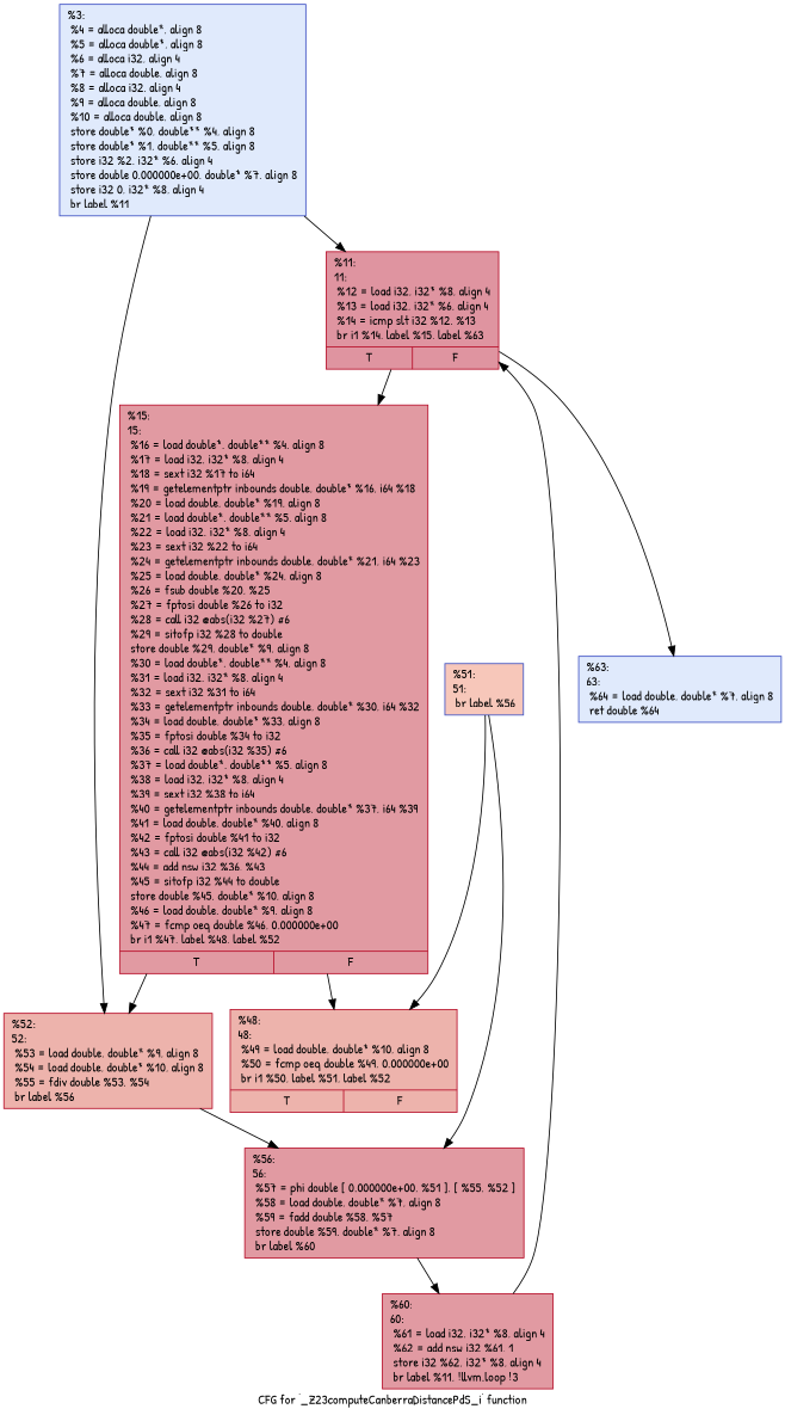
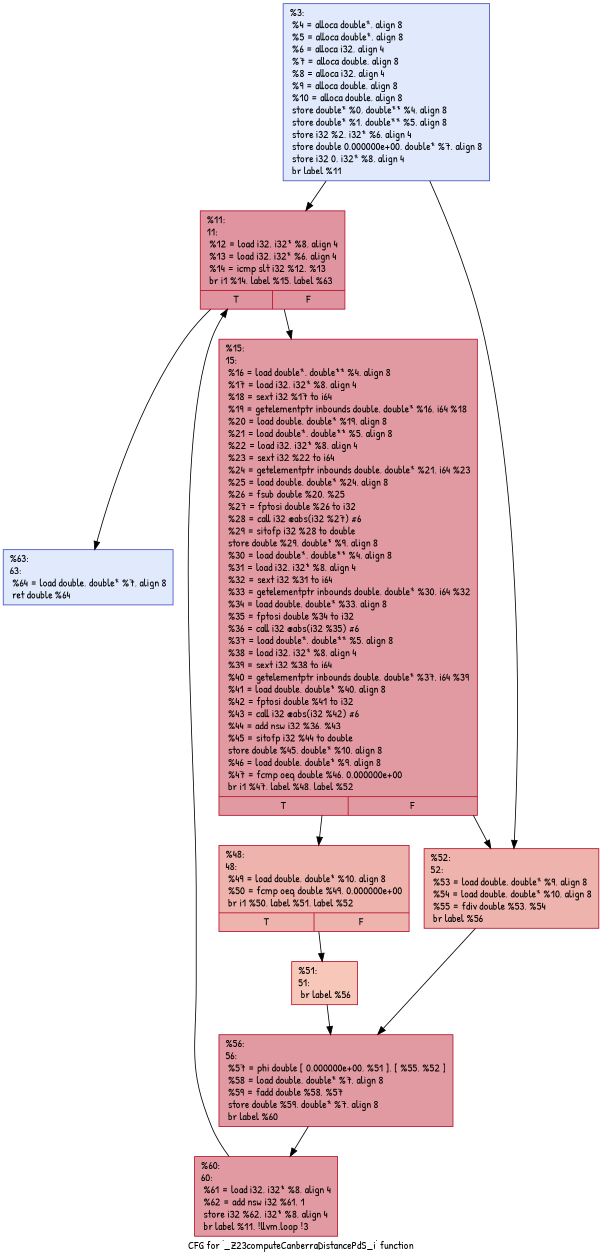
  digraph {
    fontname="Patrick Hand"
    label="CFG for '_Z23computeCanberraDistancePdS_i' function"
    node [color="#b70d28ff" fillcolor="#bb1b2c70" fontname="Patrick Hand" shape=record style=filled]
    edge [fontname="Patrick Hand"]
    n1 [color="#3d50c3ff" fillcolor="#b9d0f970" label="{%3:\l  %4 = alloca double*, align 8\l  %5 = alloca double*, align 8\l  %6 = alloca i32, align 4\l  %7 = alloca double, align 8\l  %8 = alloca i32, align 4\l  %9 = alloca double, align 8\l  %10 = alloca double, align 8\l  store double* %0, double** %4, align 8\l  store double* %1, double** %5, align 8\l  store i32 %2, i32* %6, align 4\l  store double 0.000000e+00, double* %7, align 8\l  store i32 0, i32* %8, align 4\l  br label %11\l}"]
    n2 [fillcolor="#b70d2870" label="{%11:\l11:                                               \l  %12 = load i32, i32* %8, align 4\l  %13 = load i32, i32* %6, align 4\l  %14 = icmp slt i32 %12, %13\l  br i1 %14, label %15, label %63\l|{<s0>T|<s1>F}}"]
    n3 [fillcolor="#d6524470" label="{%52:\l52:                                               \l  %53 = load double, double* %9, align 8\l  %54 = load double, double* %10, align 8\l  %55 = fdiv double %53, %54\l  br label %56\l}"]
    n4 [label="{%15:\l15:                                               \l  %16 = load double*, double** %4, align 8\l  %17 = load i32, i32* %8, align 4\l  %18 = sext i32 %17 to i64\l  %19 = getelementptr inbounds double, double* %16, i64 %18\l  %20 = load double, double* %19, align 8\l  %21 = load double*, double** %5, align 8\l  %22 = load i32, i32* %8, align 4\l  %23 = sext i32 %22 to i64\l  %24 = getelementptr inbounds double, double* %21, i64 %23\l  %25 = load double, double* %24, align 8\l  %26 = fsub double %20, %25\l  %27 = fptosi double %26 to i32\l  %28 = call i32 @abs(i32 %27) #6\l  %29 = sitofp i32 %28 to double\l  store double %29, double* %9, align 8\l  %30 = load double*, double** %4, align 8\l  %31 = load i32, i32* %8, align 4\l  %32 = sext i32 %31 to i64\l  %33 = getelementptr inbounds double, double* %30, i64 %32\l  %34 = load double, double* %33, align 8\l  %35 = fptosi double %34 to i32\l  %36 = call i32 @abs(i32 %35) #6\l  %37 = load double*, double** %5, align 8\l  %38 = load i32, i32* %8, align 4\l  %39 = sext i32 %38 to i64\l  %40 = getelementptr inbounds double, double* %37, i64 %39\l  %41 = load double, double* %40, align 8\l  %42 = fptosi double %41 to i32\l  %43 = call i32 @abs(i32 %42) #6\l  %44 = add nsw i32 %36, %43\l  %45 = sitofp i32 %44 to double\l  store double %45, double* %10, align 8\l  %46 = load double, double* %9, align 8\l  %47 = fcmp oeq double %46, 0.000000e+00\l  br i1 %47, label %48, label %52\l|{<s0>T|<s1>F}}"]
    n5 [color="#3d50c3ff" fillcolor="#b9d0f970" label="{%63:\l63:                                               \l  %64 = load double, double* %7, align 8\l  ret double %64\l}"]
    n6 [fillcolor="#d6524470" label="{%48:\l48:                                               \l  %49 = load double, double* %10, align 8\l  %50 = fcmp oeq double %49, 0.000000e+00\l  br i1 %50, label %51, label %52\l|{<s0>T|<s1>F}}"]
-   n7 [color="#3d50c3ff" fillcolor="#ec7f6370" label="{%51:\l51:                                               \l  br label %56\l}"]
+   n7 [fillcolor="#ec7f6370" label="{%51:\l51:                                               \l  br label %56\l}"]
    n8 [label="{%56:\l56:                                               \l  %57 = phi double [ 0.000000e+00, %51 ], [ %55, %52 ]\l  %58 = load double, double* %7, align 8\l  %59 = fadd double %58, %57\l  store double %59, double* %7, align 8\l  br label %60\l}"]
    n9 [label="{%60:\l60:                                               \l  %61 = load i32, i32* %8, align 4\l  %62 = add nsw i32 %61, 1\l  store i32 %62, i32* %8, align 4\l  br label %11, !llvm.loop !3\l}"]
    n1 -> n2
    n1 -> n3
    n2 -> n4
    n2 -> n5
    n3 -> n8
    n4 -> n3
    n4 -> n6
-   n7 -> n6
+   n6 -> n7
    n7 -> n8
    n8 -> n9
    n9 -> n2
  }
